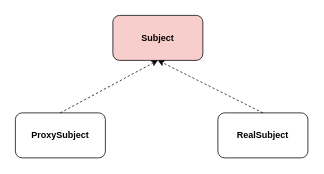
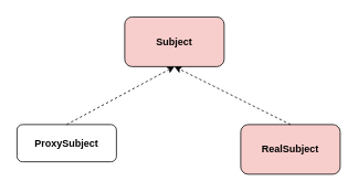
  <mxCell id="0" />
  <mxCell id="1" parent="0" />
  <mxCell id="2" value="Subject" style="rounded=1;whiteSpace=wrap;html=1;fontStyle=1;fillColor=#f8cecc;" vertex="1" parent="1"><mxGeometry x="150" y="20" width="120" height="60" as="geometry" /></mxCell>
- <mxCell id="3" value="RealSubject" style="rounded=1;whiteSpace=wrap;html=1;fontStyle=1" vertex="1" parent="1"><mxGeometry x="290" y="150" width="120" height="60" as="geometry" /></mxCell>
- <mxCell id="4" value="ProxySubject" style="rounded=1;whiteSpace=wrap;html=1;fontStyle=1" vertex="1" parent="1"><mxGeometry x="20" y="150" width="120" height="60" as="geometry" /></mxCell>
+ <mxCell id="3" value="RealSubject" style="rounded=1;whiteSpace=wrap;html=1;fontStyle=1;fillColor=#f8cecc;" vertex="1" parent="1"><mxGeometry x="290" y="150" width="120" height="60" as="geometry" /></mxCell>
+ <mxCell id="4" value="ProxySubject" style="rounded=1;whiteSpace=wrap;html=1;fontStyle=1" vertex="1" parent="1"><mxGeometry x="20" y="150" width="120" height="45" as="geometry" /></mxCell>
  <mxCell id="5" value="" style="endArrow=classic;html=1;exitX=0.5;exitY=0;exitDx=0;exitDy=0;entryX=0.5;entryY=1;entryDx=0;entryDy=0;dashed=1;" edge="1" parent="1" source="4" target="2"><mxGeometry width="50" height="50" relative="1" as="geometry"><mxPoint x="190" y="150" as="sourcePoint" /><mxPoint x="240" y="100" as="targetPoint" /></mxGeometry></mxCell>
  <mxCell id="6" value="" style="endArrow=classic;html=1;exitX=0.5;exitY=0;exitDx=0;exitDy=0;entryX=0.5;entryY=1;entryDx=0;entryDy=0;dashed=1;" edge="1" parent="1" source="3" target="2"><mxGeometry width="50" height="50" relative="1" as="geometry"><mxPoint x="200" y="310" as="sourcePoint" /><mxPoint x="250" y="260" as="targetPoint" /></mxGeometry></mxCell>
